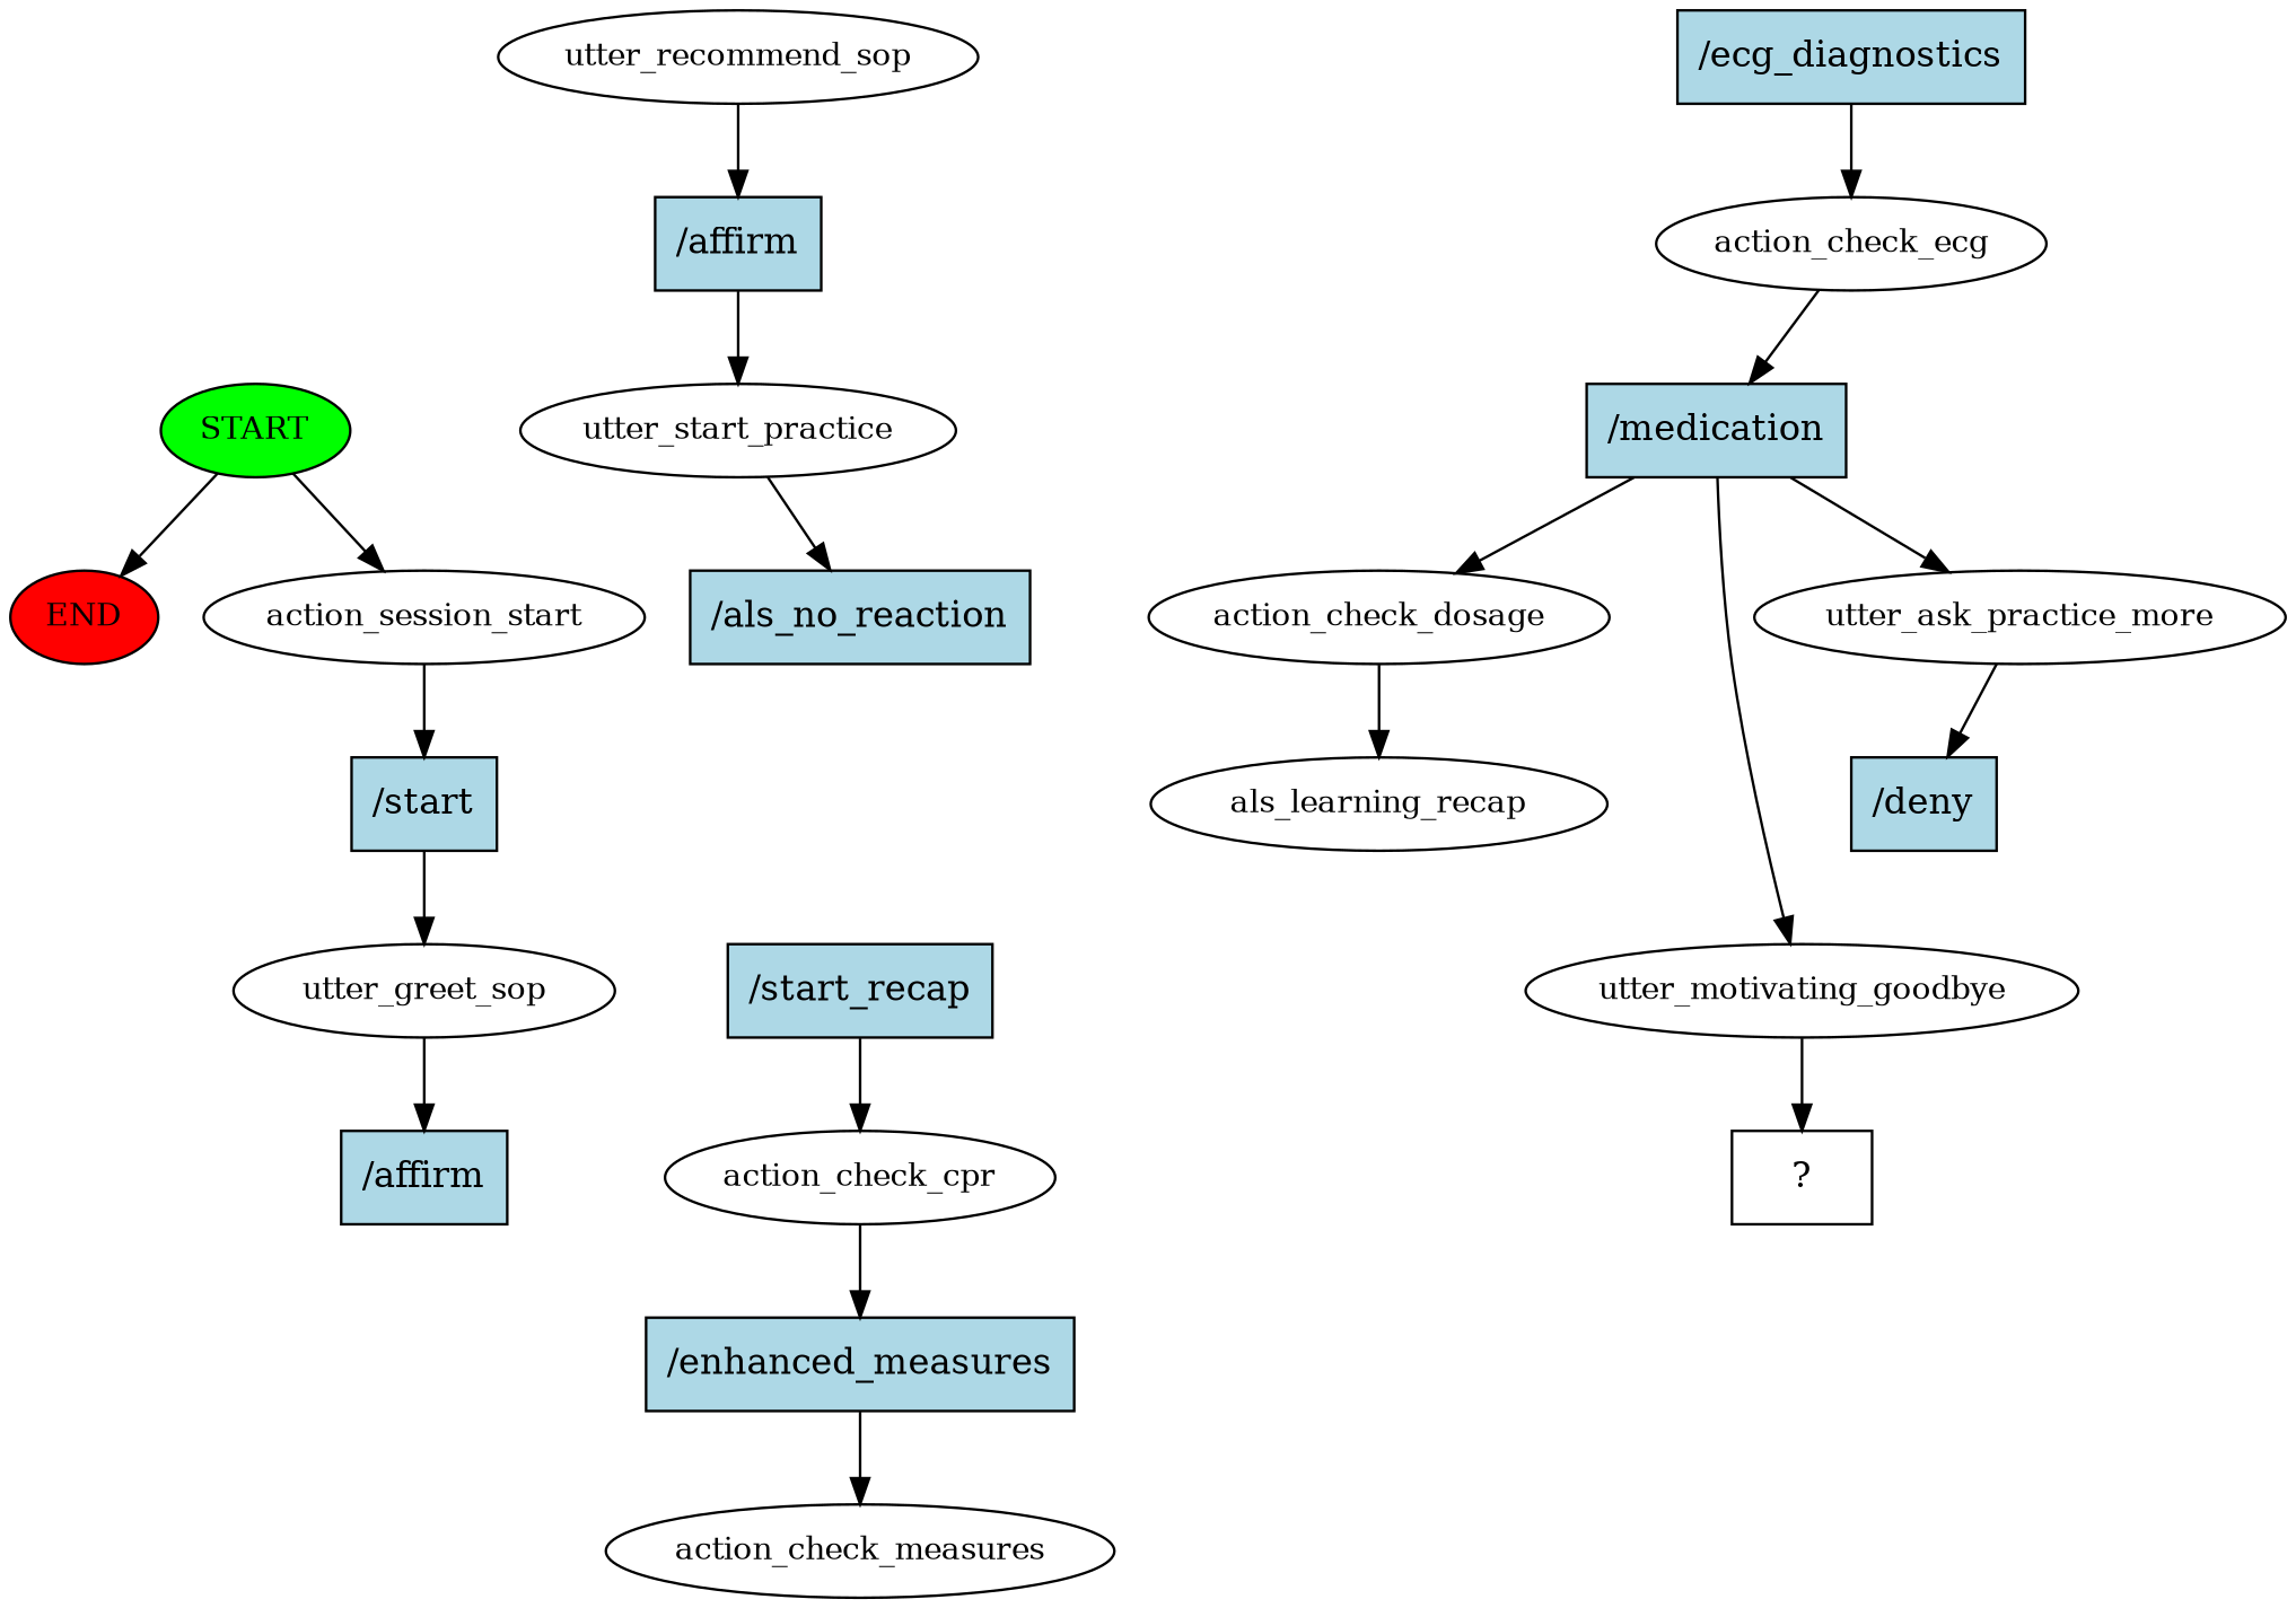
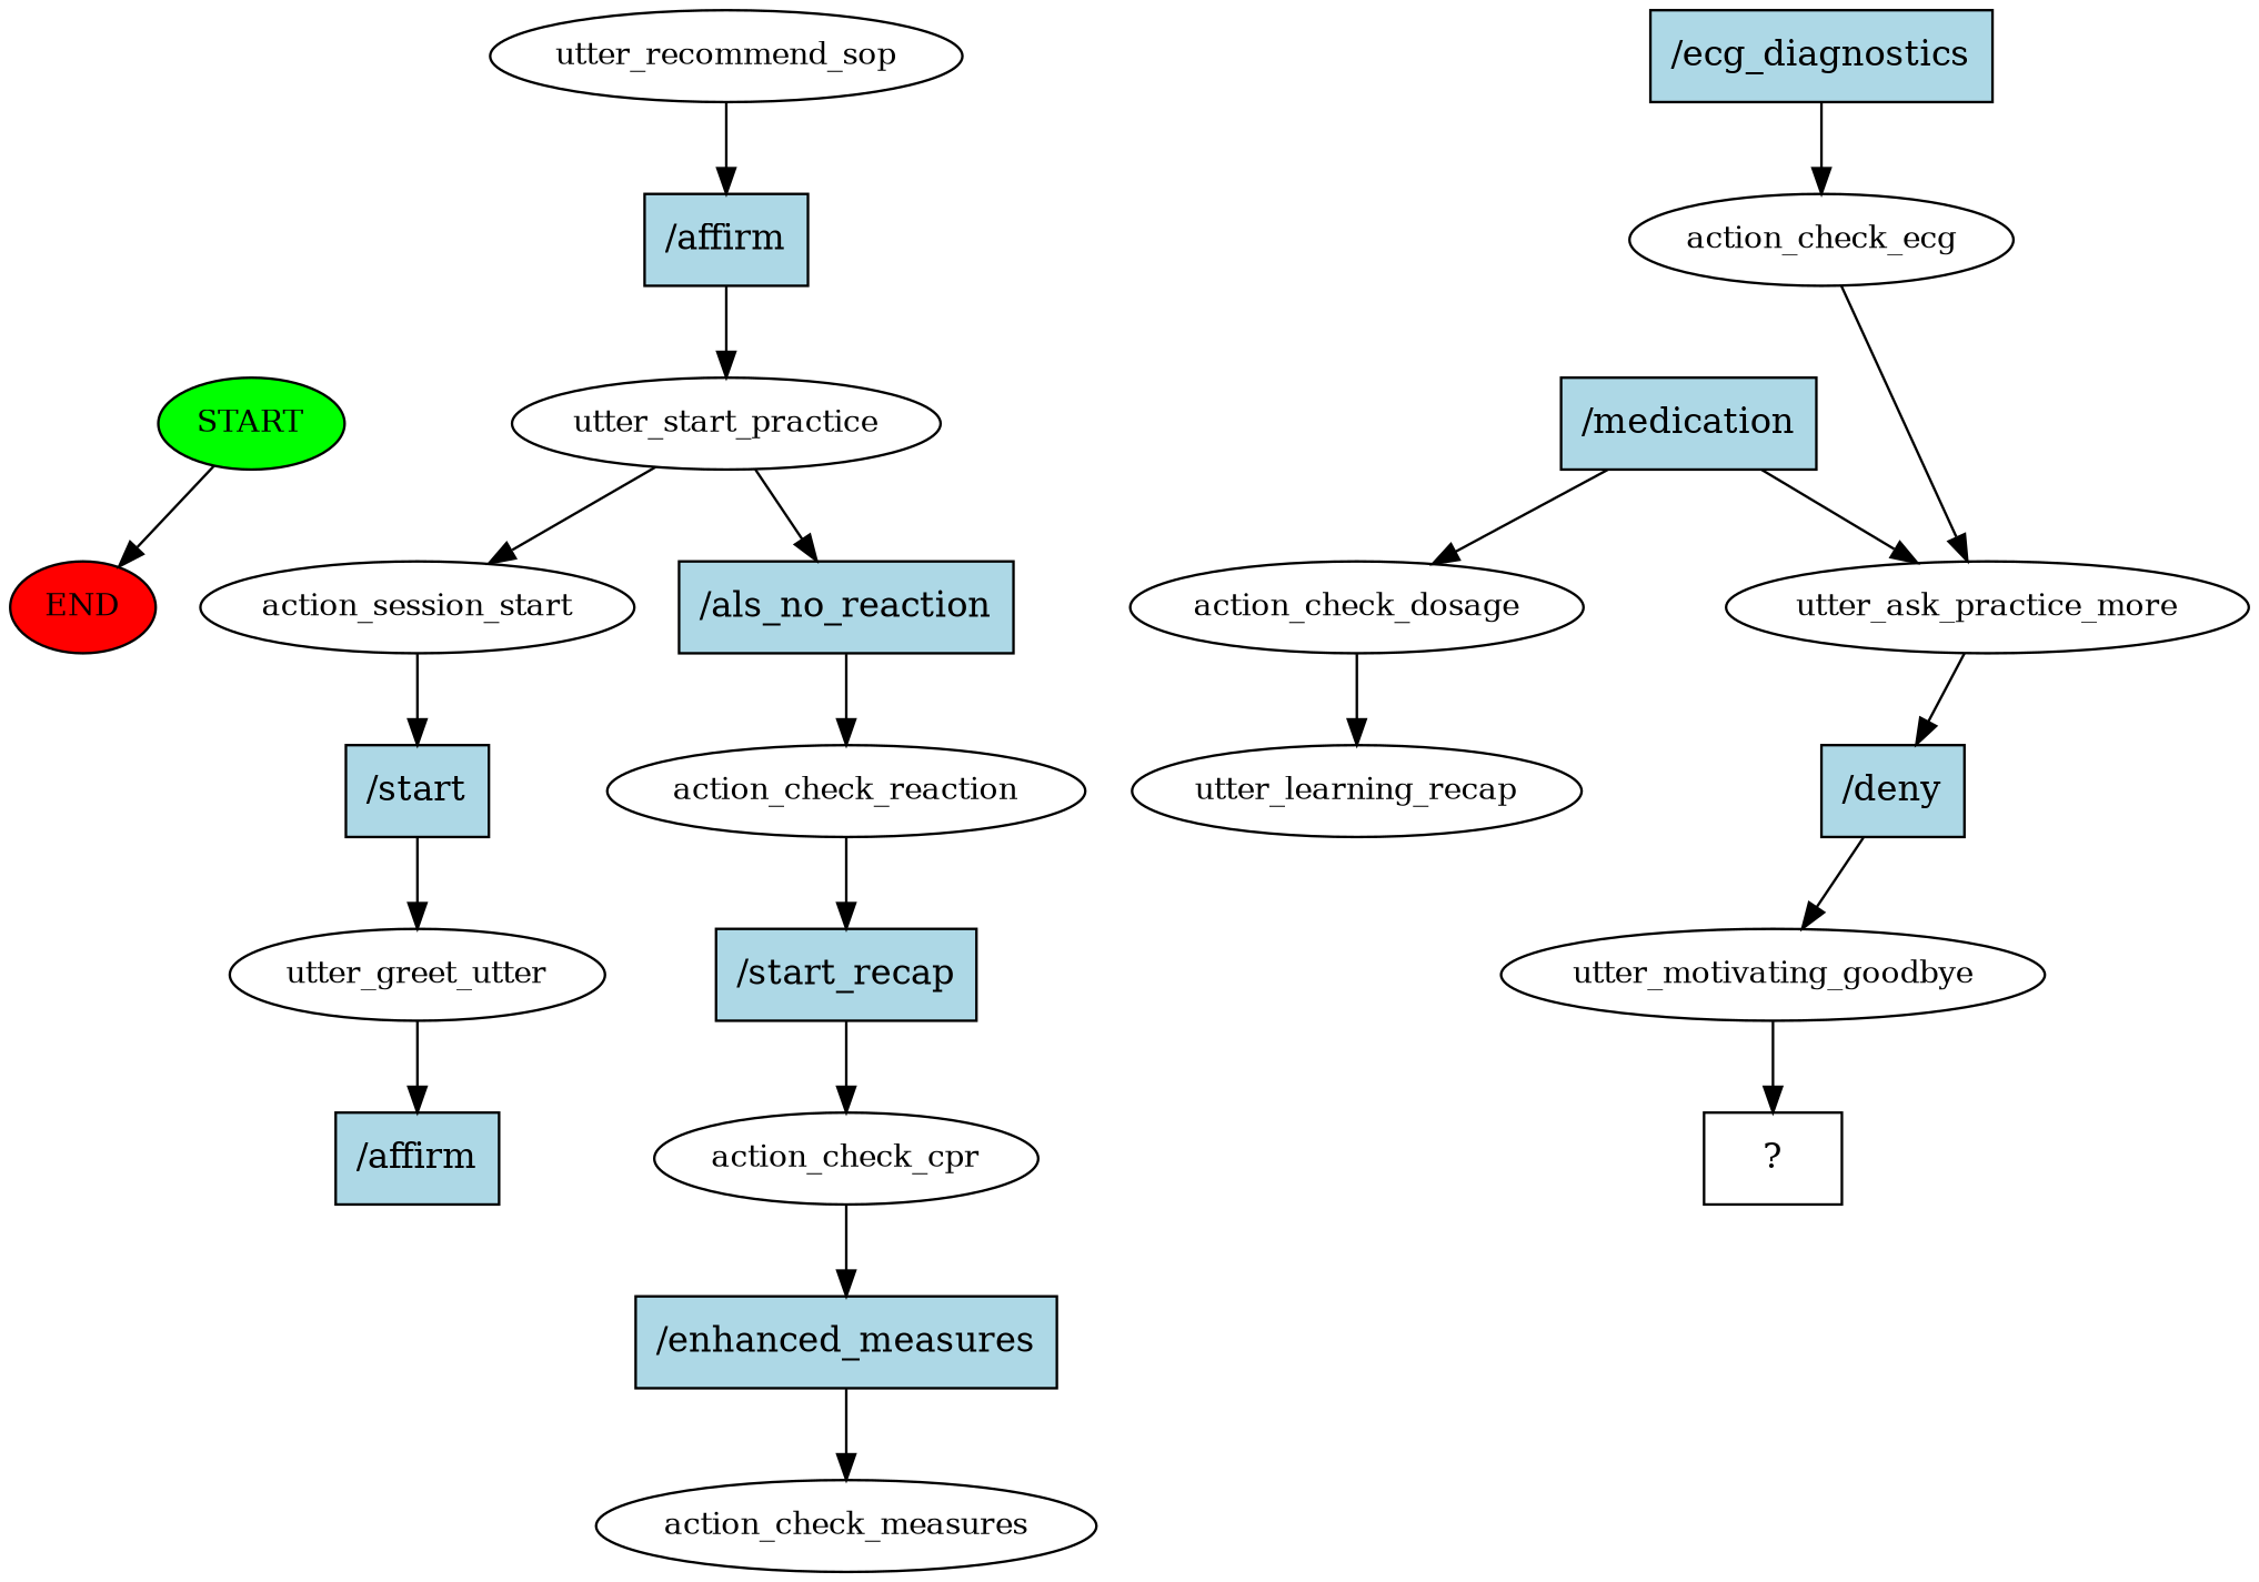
  digraph {
    node [fontsize=12]
    n1 [fillcolor=green label=START style=filled]
    n2 [fillcolor=red label=END style=filled]
    n3 [label=action_session_start]
    n4 [fillcolor=lightblue label="/start" shape=rect style=filled fontsize=""]
-   n5 [label=utter_greet_sop]
+   n5 [label=utter_greet_utter]
    n6 [fillcolor=lightblue label="/affirm" shape=rect style=filled fontsize=""]
    n7 [label=utter_recommend_sop]
    n8 [fillcolor=lightblue label="/affirm" shape=rect style=filled fontsize=""]
    n9 [label=utter_start_practice]
    n10 [fillcolor=lightblue label="/als_no_reaction" shape=rect style=filled fontsize=""]
+   n11 [label=action_check_reaction]
    n12 [fillcolor=lightblue label="/start_recap" shape=rect style=filled fontsize=""]
    n13 [label=action_check_cpr]
    n14 [fillcolor=lightblue label="/enhanced_measures" shape=rect style=filled fontsize=""]
    n15 [label=action_check_measures]
    n16 [fillcolor=lightblue label="/ecg_diagnostics" shape=rect style=filled fontsize=""]
    n17 [label=action_check_ecg]
    n18 [fillcolor=lightblue label="/medication" shape=rect style=filled fontsize=""]
    n19 [label=action_check_dosage]
    n20 [label=utter_ask_practice_more]
-   n21 [label=als_learning_recap]
+   n21 [label=utter_learning_recap]
    n22 [fillcolor=lightblue label="/deny" shape=rect style=filled fontsize=""]
    n23 [label=utter_motivating_goodbye]
    n24 [label="  ?  " shape=rect fontsize=""]
    n1 -> n2
-   n1 -> n3
+   n9 -> n3
    n3 -> n4
    n4 -> n5
    n5 -> n6
    n7 -> n8
    n8 -> n9
    n9 -> n10
+   n10 -> n11
+   n11 -> n12
    n12 -> n13
    n13 -> n14
    n14 -> n15
    n16 -> n17
-   n17 -> n18
+   n17 -> n20
    n18 -> n19
    n18 -> n20
    n19 -> n21
    n20 -> n22
-   n18 -> n23
+   n22 -> n23
    n23 -> n24
  }
